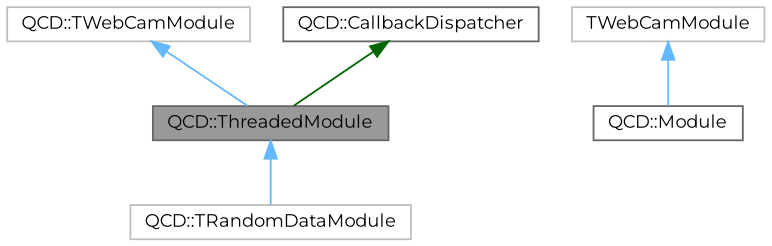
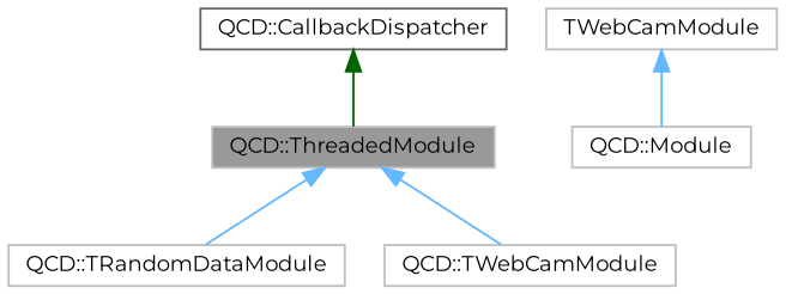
  digraph {
    fontname=Montserrat
    node [color=grey75 fillcolor=white fontname=Montserrat fontsize=10 shape=box style=filled]
    edge [color=steelblue1 dir=back fontname=Montserrat fontsize=10 labelfontname=Helvetica labelfontsize=10 style=solid]
-   n1 [color=gray40 fillcolor=grey60 fontcolor=black height=0.2 label="QCD::ThreadedModule" width=0.4]
+   n1 [fillcolor=grey60 fontcolor=black height=0.2 label="QCD::ThreadedModule" width=0.4]
    n2 [height=0.2 label="QCD::TRandomDataModule" width=0.4]
    n3 [height=0.2 label="QCD::TWebCamModule" width=0.4]
-   n4 [color=gray40 height=0.2 label="QCD::Module" width=0.4]
+   n4 [height=0.2 label="QCD::Module" width=0.4]
    n5 [height=0.2 label=TWebCamModule width=0.4]
    n6 [color=gray40 height=0.2 label="QCD::CallbackDispatcher" width=0.4]
    n1 -> n2
-   n3 -> n1
+   n1 -> n3
    n5 -> n4
    n6 -> n1 [color=darkgreen]
  }
